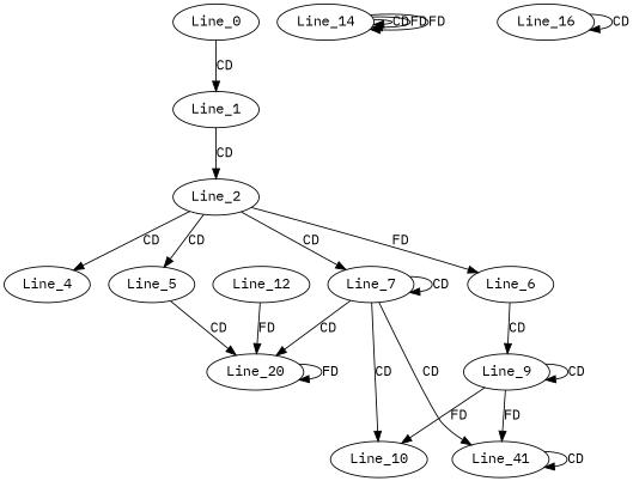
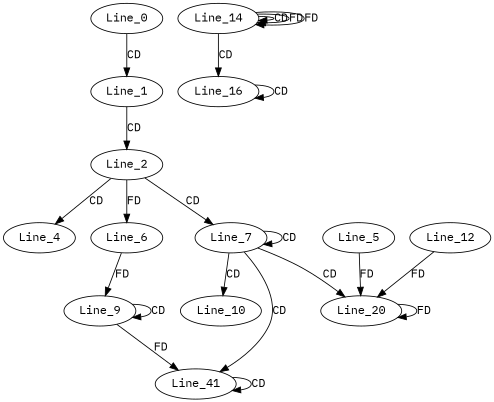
  digraph {
    fontname="IBM Plex Mono"
    node [fontname="IBM Plex Mono"]
    edge [fontname="IBM Plex Mono"]
    Line_0
    Line_1
    Line_2
    Line_4
    Line_5
    Line_6
    Line_7
    Line_20
    Line_9
    Line_10
    n11 [label=Line_41]
    Line_14
    Line_16
    Line_12
    Line_0 -> Line_1 [label=CD]
    Line_1 -> Line_2 [label=CD]
    Line_2 -> Line_4 [label=CD]
-   Line_2 -> Line_5 [label=CD]
    Line_2 -> Line_6 [label=FD]
    Line_2 -> Line_7 [label=CD]
-   Line_5 -> Line_20 [label=CD]
-   Line_6 -> Line_9 [label=CD]
+   Line_5 -> Line_20 [label=FD]
+   Line_6 -> Line_9 [label=FD]
    Line_7 -> Line_7 [label=CD]
    Line_7 -> Line_20 [label=CD]
    Line_7 -> Line_10 [label=CD]
    Line_7 -> n11 [label=CD]
    Line_20 -> Line_20 [label=FD]
    Line_9 -> Line_9 [label=CD]
-   Line_9 -> Line_10 [label=FD]
    Line_9 -> n11 [label=FD]
    n11 -> n11 [label=CD]
    Line_14 -> Line_14 [label=CD]
    Line_14 -> Line_14 [label=FD]
    Line_14 -> Line_14 [label=FD]
+   Line_14 -> Line_16 [label=CD]
    Line_16 -> Line_16 [label=CD]
    Line_12 -> Line_20 [label=FD]
  }
